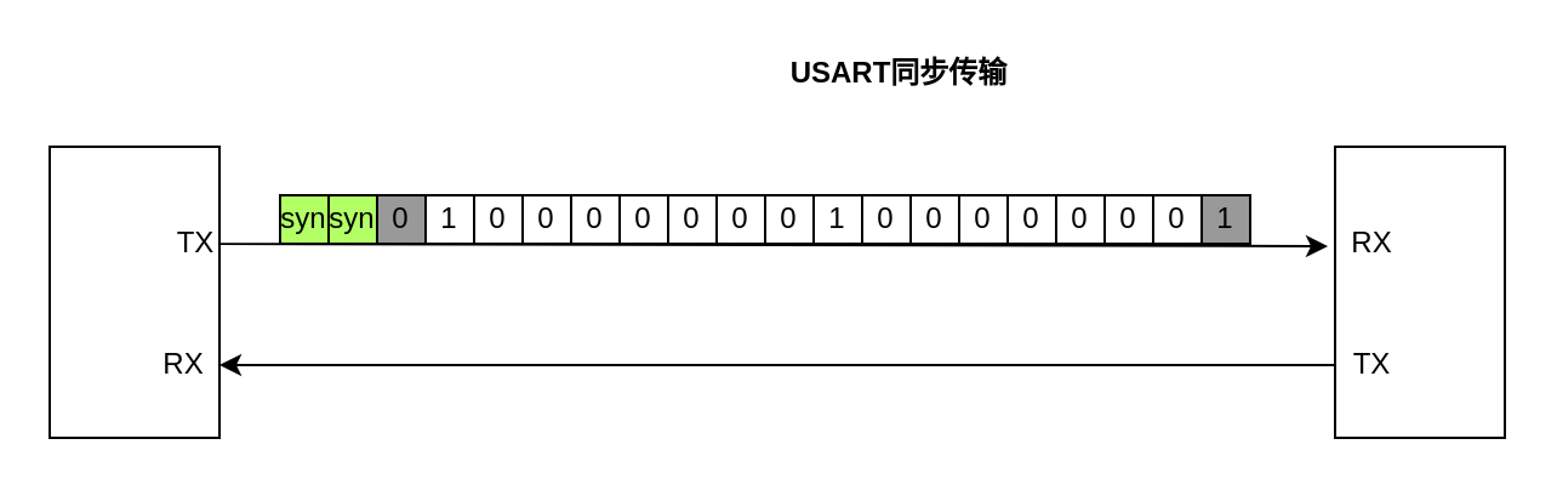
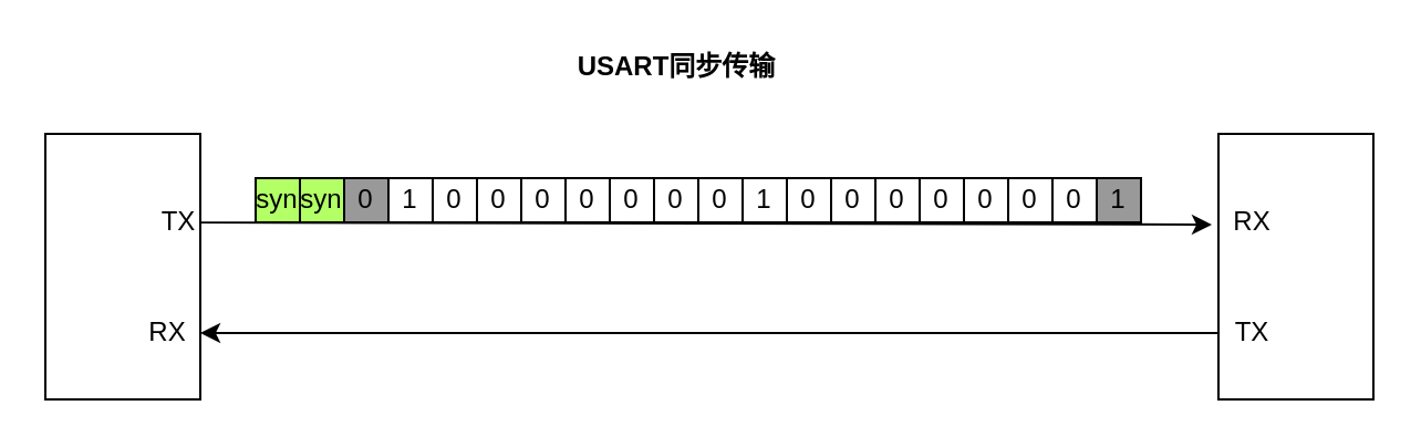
  <mxCell id="0" />
  <mxCell id="1" parent="0" />
  <mxCell id="2" style="edgeStyle=orthogonalEdgeStyle;rounded=0;orthogonalLoop=1;jettySize=auto;html=1;exitX=1;exitY=0.25;exitDx=0;exitDy=0;" edge="1" parent="1" source="3"><mxGeometry relative="1" as="geometry"><Array as="points"><mxPoint x="90" y="100" /></Array><mxPoint x="547" y="101" as="targetPoint" /></mxGeometry></mxCell>
  <mxCell id="3" value="" style="rounded=0;whiteSpace=wrap;html=1;" vertex="1" parent="1"><mxGeometry x="20" y="60" width="70" height="120" as="geometry" /></mxCell>
  <mxCell id="4" style="edgeStyle=orthogonalEdgeStyle;rounded=0;orthogonalLoop=1;jettySize=auto;html=1;" edge="1" parent="1" source="5"><mxGeometry relative="1" as="geometry"><mxPoint x="90" y="150" as="targetPoint" /><Array as="points"><mxPoint x="440" y="150" /><mxPoint x="440" y="150" /></Array></mxGeometry></mxCell>
  <mxCell id="5" value="" style="rounded=0;whiteSpace=wrap;html=1;" vertex="1" parent="1"><mxGeometry x="550" y="60" width="70" height="120" as="geometry" /></mxCell>
  <mxCell id="6" value="RX" style="text;html=1;align=center;verticalAlign=middle;resizable=0;points=[];autosize=1;strokeColor=none;" vertex="1" parent="1"><mxGeometry x="550" y="90" width="30" height="20" as="geometry" /></mxCell>
  <mxCell id="7" value="TX" style="text;html=1;align=center;verticalAlign=middle;resizable=0;points=[];autosize=1;strokeColor=none;" vertex="1" parent="1"><mxGeometry x="550" y="140" width="30" height="20" as="geometry" /></mxCell>
  <mxCell id="8" value="RX" style="text;html=1;align=center;verticalAlign=middle;resizable=0;points=[];autosize=1;strokeColor=none;" vertex="1" parent="1"><mxGeometry x="60" y="140" width="30" height="20" as="geometry" /></mxCell>
  <mxCell id="9" value="TX" style="text;html=1;align=center;verticalAlign=middle;resizable=0;points=[];autosize=1;strokeColor=none;" vertex="1" parent="1"><mxGeometry x="65" y="90" width="30" height="20" as="geometry" /></mxCell>
- <mxCell id="10" value="&lt;b&gt;USART同步传输&lt;/b&gt;" style="text;html=1;align=center;verticalAlign=middle;resizable=0;points=[];autosize=1;strokeColor=none;" vertex="1" parent="1"><mxGeometry x="320" y="20" width="100" height="20" as="geometry" /></mxCell>
+ <mxCell id="10" value="&lt;b&gt;USART同步传输&lt;/b&gt;" style="text;html=1;align=center;verticalAlign=middle;resizable=0;points=[];autosize=1;strokeColor=none;" vertex="1" parent="1"><mxGeometry x="255" y="20" width="100" height="20" as="geometry" /></mxCell>
  <mxCell id="11" value="" style="group" vertex="1" connectable="0" parent="1"><mxGeometry x="115" y="80" width="400" height="20" as="geometry" /></mxCell>
  <mxCell id="12" value="" style="group" vertex="1" connectable="0" parent="11"><mxGeometry x="40" width="360" height="20" as="geometry" /></mxCell>
  <mxCell id="13" value="" style="group" vertex="1" connectable="0" parent="12"><mxGeometry width="180" height="20" as="geometry" /></mxCell>
  <mxCell id="14" value="1" style="rounded=0;whiteSpace=wrap;html=1;" vertex="1" parent="13"><mxGeometry x="20" width="20" height="20" as="geometry" /></mxCell>
  <mxCell id="15" value="0" style="rounded=0;whiteSpace=wrap;html=1;" vertex="1" parent="13"><mxGeometry x="40" width="20" height="20" as="geometry" /></mxCell>
  <mxCell id="16" value="0" style="rounded=0;whiteSpace=wrap;html=1;" vertex="1" parent="13"><mxGeometry x="60" width="20" height="20" as="geometry" /></mxCell>
  <mxCell id="17" value="0" style="rounded=0;whiteSpace=wrap;html=1;" vertex="1" parent="13"><mxGeometry x="80" width="20" height="20" as="geometry" /></mxCell>
  <mxCell id="18" value="0" style="rounded=0;whiteSpace=wrap;html=1;" vertex="1" parent="13"><mxGeometry x="100" width="20" height="20" as="geometry" /></mxCell>
  <mxCell id="19" value="0" style="rounded=0;whiteSpace=wrap;html=1;" vertex="1" parent="13"><mxGeometry x="120" width="20" height="20" as="geometry" /></mxCell>
  <mxCell id="20" value="0" style="rounded=0;whiteSpace=wrap;html=1;" vertex="1" parent="13"><mxGeometry x="140" width="20" height="20" as="geometry" /></mxCell>
  <mxCell id="21" value="0" style="rounded=0;whiteSpace=wrap;html=1;fillColor=#FFFFFF;" vertex="1" parent="13"><mxGeometry x="160" width="20" height="20" as="geometry" /></mxCell>
  <mxCell id="22" value="0" style="rounded=0;whiteSpace=wrap;html=1;fillColor=#999999;" vertex="1" parent="13"><mxGeometry width="20" height="20" as="geometry" /></mxCell>
  <mxCell id="23" value="" style="group" vertex="1" connectable="0" parent="12"><mxGeometry x="160" width="200" height="20" as="geometry" /></mxCell>
  <mxCell id="24" value="" style="group" vertex="1" connectable="0" parent="23"><mxGeometry width="180" height="20" as="geometry" /></mxCell>
  <mxCell id="25" value="1" style="rounded=0;whiteSpace=wrap;html=1;" vertex="1" parent="24"><mxGeometry x="20" width="20" height="20" as="geometry" /></mxCell>
  <mxCell id="26" value="0" style="rounded=0;whiteSpace=wrap;html=1;" vertex="1" parent="24"><mxGeometry x="40" width="20" height="20" as="geometry" /></mxCell>
  <mxCell id="27" value="0" style="rounded=0;whiteSpace=wrap;html=1;" vertex="1" parent="24"><mxGeometry x="60" width="20" height="20" as="geometry" /></mxCell>
  <mxCell id="28" value="0" style="rounded=0;whiteSpace=wrap;html=1;" vertex="1" parent="24"><mxGeometry x="80" width="20" height="20" as="geometry" /></mxCell>
  <mxCell id="29" value="0" style="rounded=0;whiteSpace=wrap;html=1;" vertex="1" parent="24"><mxGeometry x="100" width="20" height="20" as="geometry" /></mxCell>
  <mxCell id="30" value="0" style="rounded=0;whiteSpace=wrap;html=1;" vertex="1" parent="24"><mxGeometry x="120" width="20" height="20" as="geometry" /></mxCell>
  <mxCell id="31" value="0" style="rounded=0;whiteSpace=wrap;html=1;" vertex="1" parent="24"><mxGeometry x="140" width="20" height="20" as="geometry" /></mxCell>
  <mxCell id="32" value="0" style="rounded=0;whiteSpace=wrap;html=1;fillColor=#FFFFFF;" vertex="1" parent="24"><mxGeometry x="160" width="20" height="20" as="geometry" /></mxCell>
  <mxCell id="33" value="&lt;font style=&quot;font-size: 12px&quot;&gt;1&lt;/font&gt;" style="rounded=0;whiteSpace=wrap;html=1;fillColor=#999999;" vertex="1" parent="23"><mxGeometry x="180" width="20" height="20" as="geometry" /></mxCell>
  <mxCell id="34" value="syn" style="rounded=0;whiteSpace=wrap;html=1;fillColor=#B3FF66;" vertex="1" parent="11"><mxGeometry width="20" height="20" as="geometry" /></mxCell>
  <mxCell id="35" value="syn" style="rounded=0;whiteSpace=wrap;html=1;fillColor=#B3FF66;" vertex="1" parent="11"><mxGeometry x="20" width="20" height="20" as="geometry" /></mxCell>
